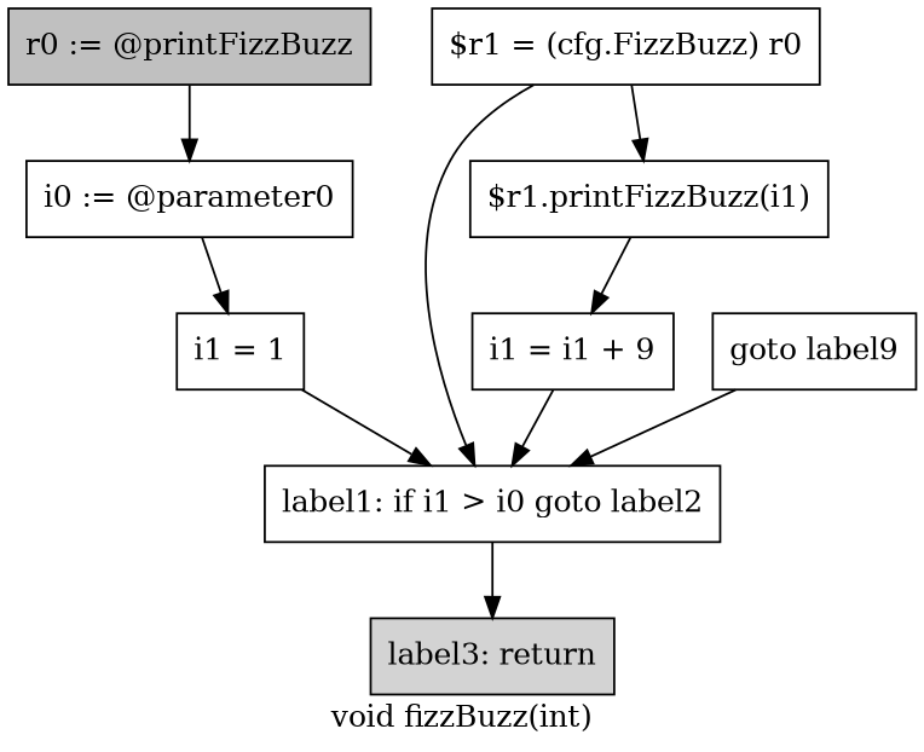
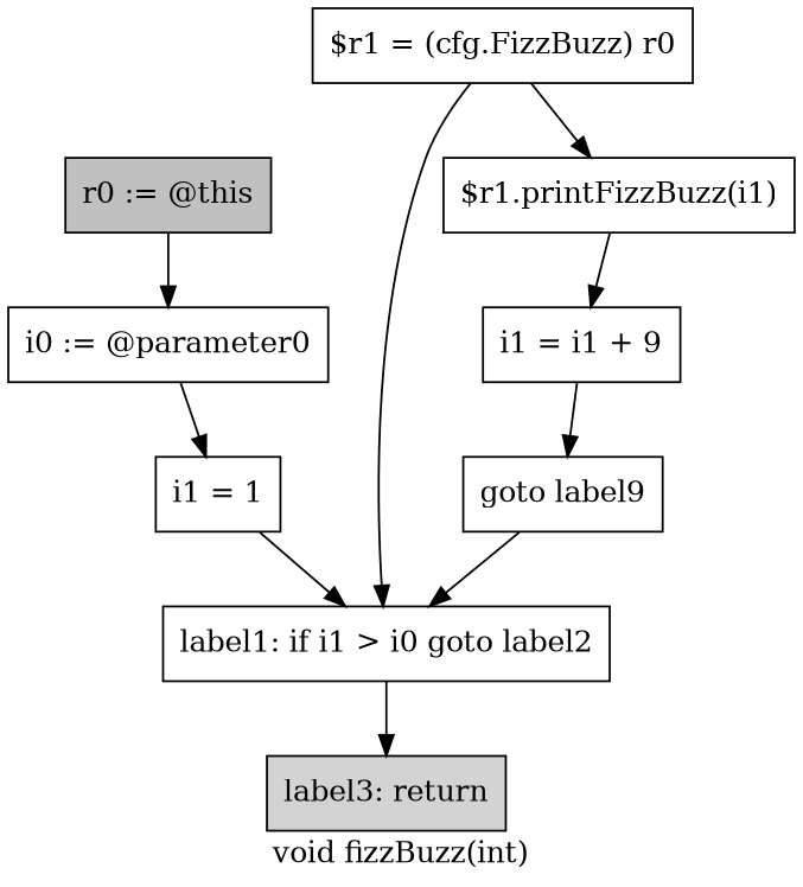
  digraph {
    label="void fizzBuzz(int)"
    node [shape=box]
-   n1 [fillcolor=gray label="r0 := @printFizzBuzz" style=filled]
+   n1 [fillcolor=gray label="r0 := @this" style=filled]
    n2 [label="i0 := @parameter0"]
    n3 [label="i1 = 1"]
    n4 [label="label1: if i1 > i0 goto label2"]
    n5 [fillcolor=lightgray label="label3: return" style=filled]
    n6 [label="$r1 = (cfg.FizzBuzz) r0"]
    n7 [label="$r1.printFizzBuzz(i1)"]
    n8 [label="i1 = i1 + 9"]
    n9 [label="goto label9"]
    n1 -> n2
    n2 -> n3
    n3 -> n4
    n4 -> n5
    n6 -> n4
    n6 -> n7
    n7 -> n8
-   n8 -> n4
+   n8 -> n9
    n9 -> n4
  }
